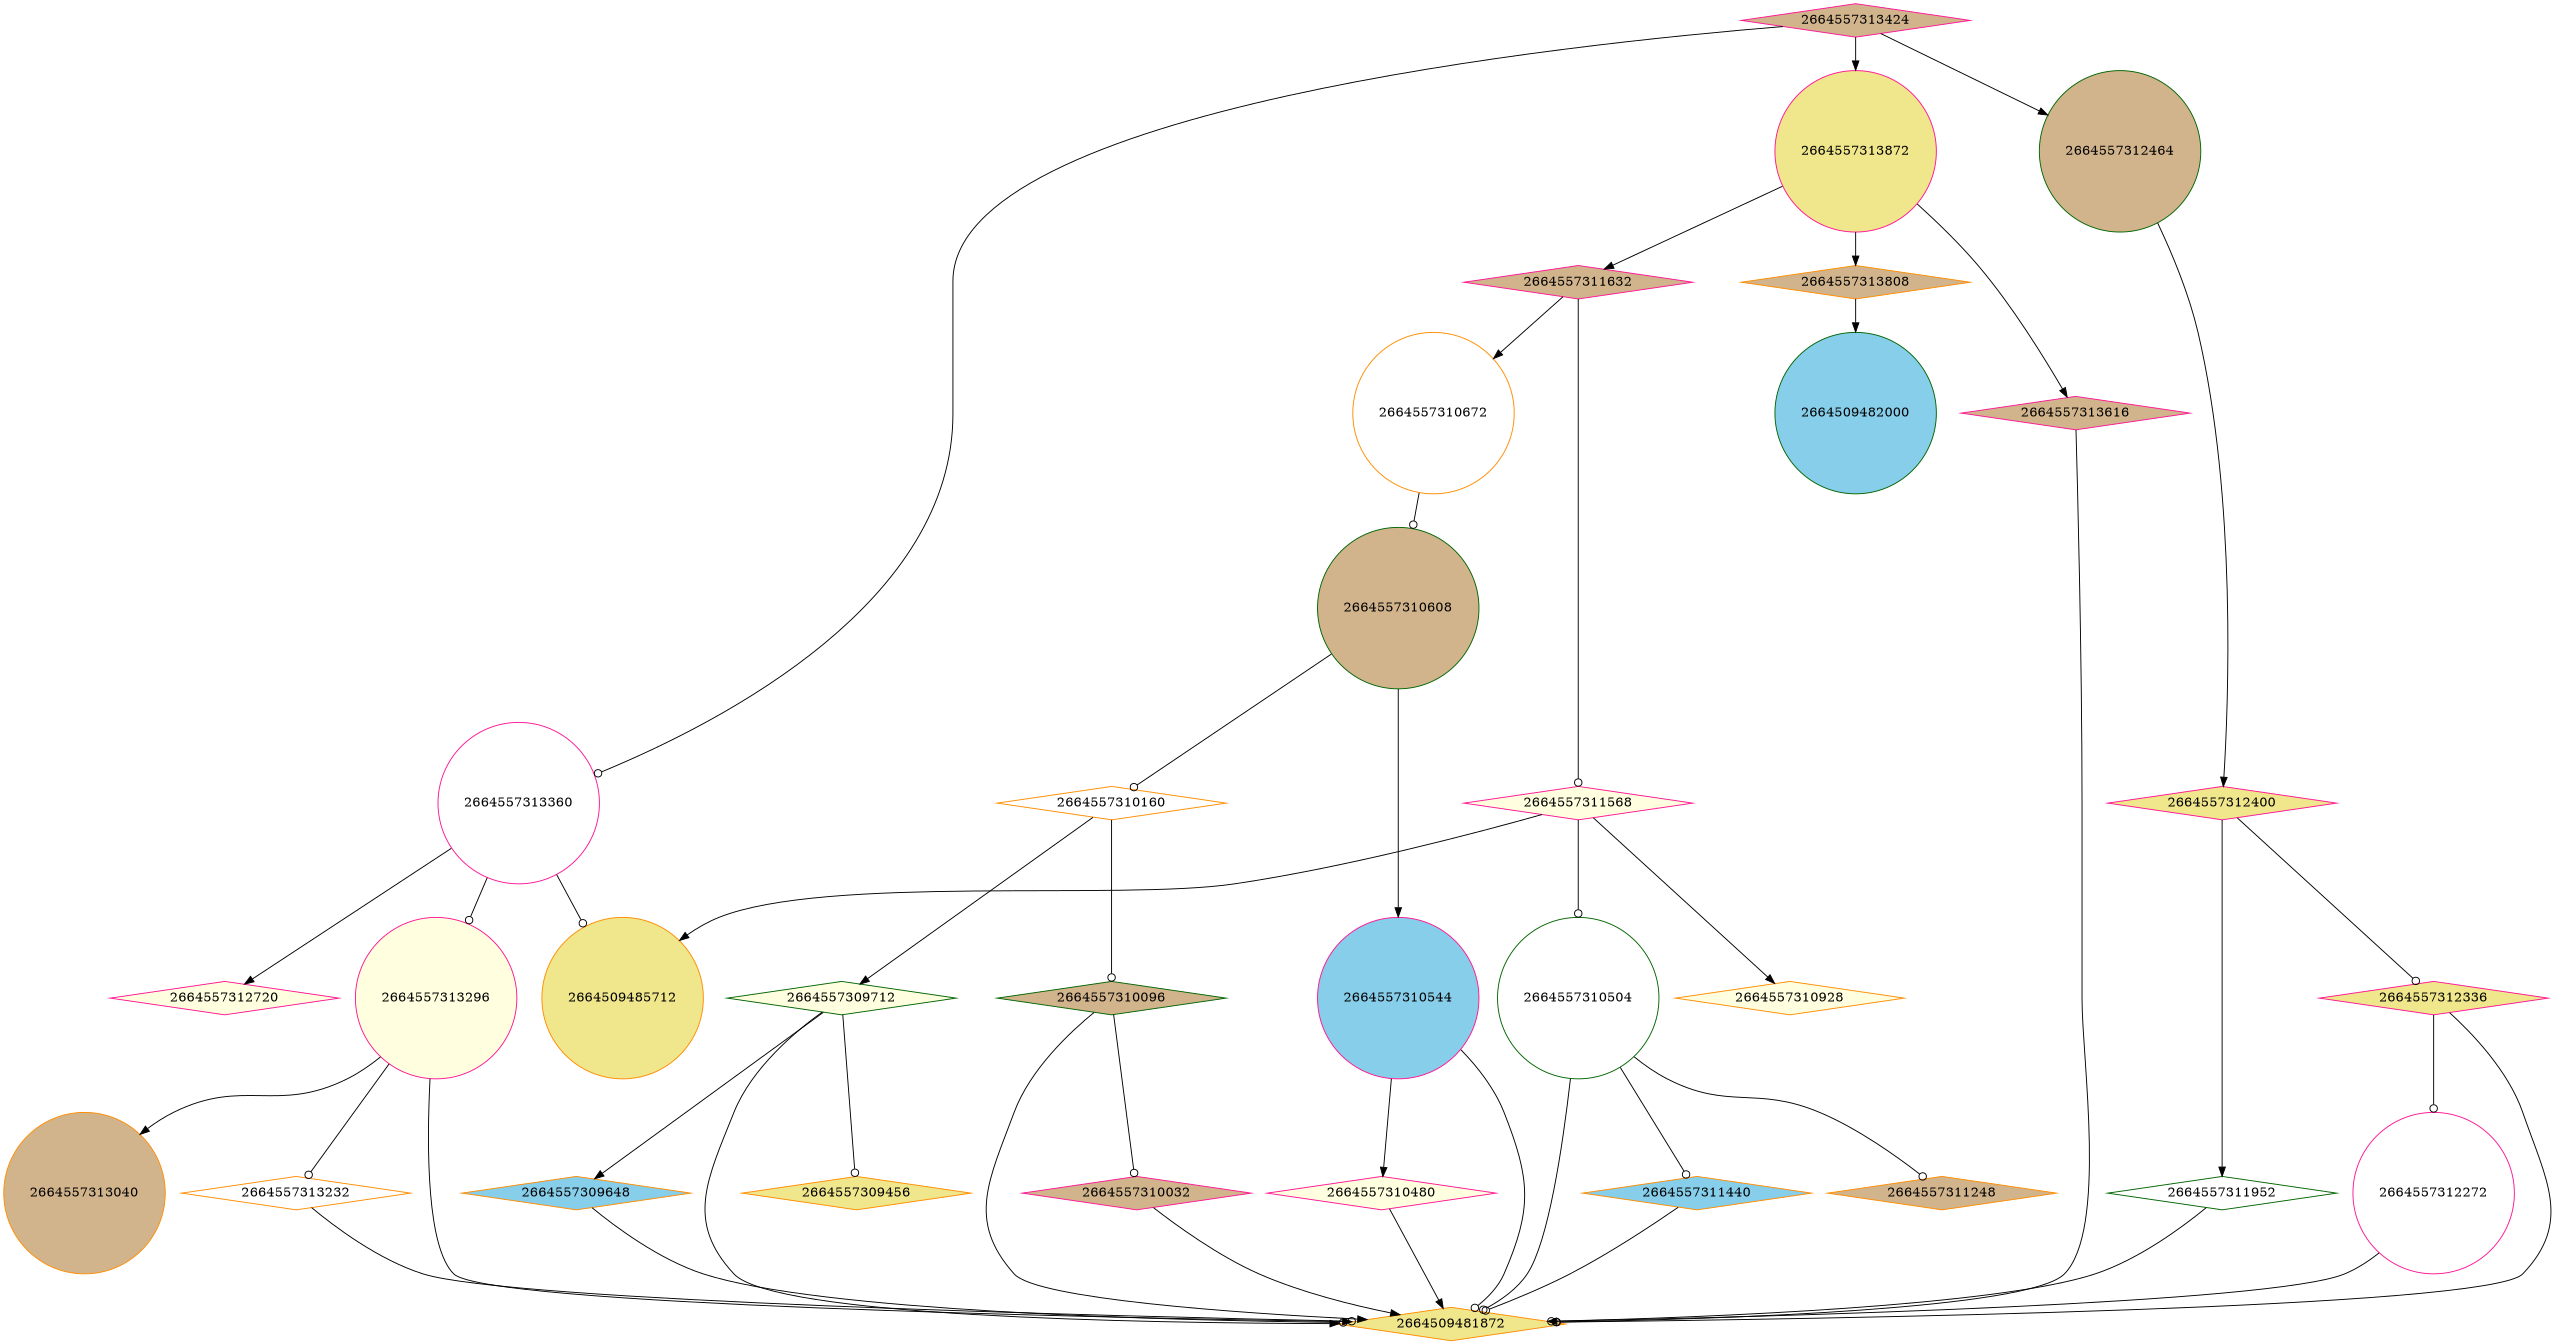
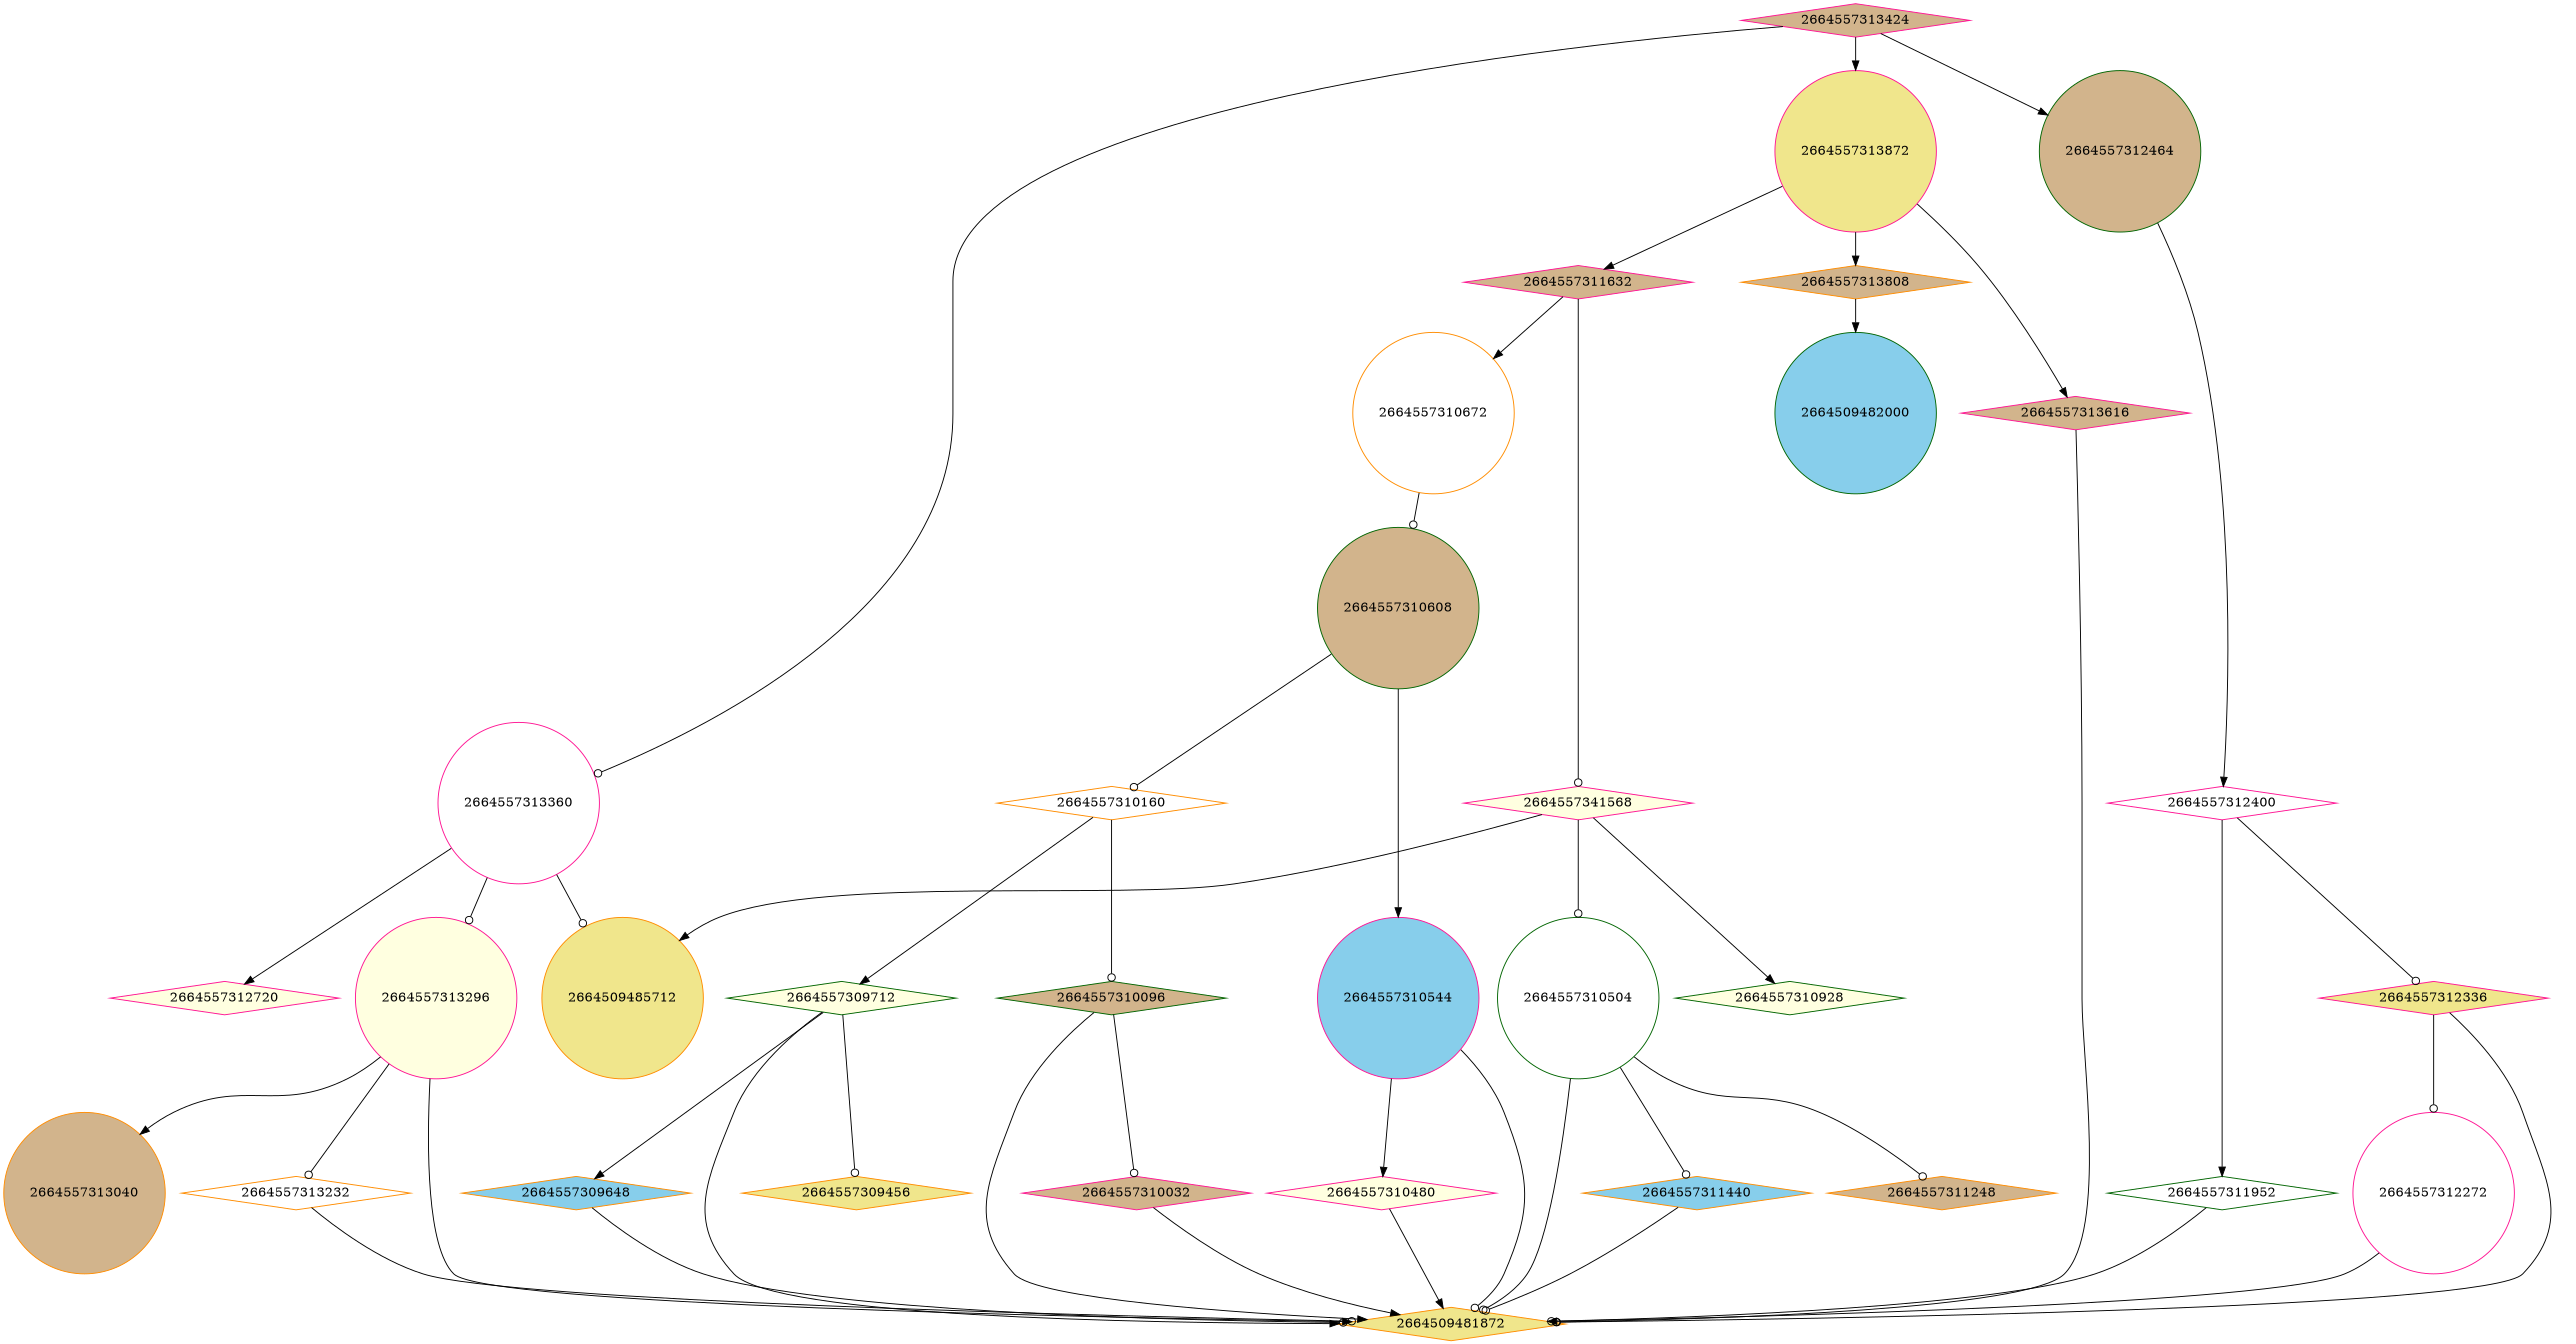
  strict digraph {
    node [color=deeppink fillcolor=tan shape=diamond style=filled type=Name]
    edge [arrowhead=odot]
    2664557309456 [color=darkorange fillcolor=khaki type=Constant]
    2664509481872 [color=darkorange fillcolor=khaki type=Load]
    n3 [color=darkgreen fillcolor=white label=2664557310504 shape=circle type=Subscript]
    2664557311440 [color=darkorange fillcolor=skyblue]
    2664557311248 [color=darkorange type=Constant]
    2664509485712 [color=darkorange fillcolor=khaki shape=circle type=Eq]
    2664557310608 [color=darkgreen shape=circle type=Call]
    2664557310544 [fillcolor=skyblue shape=circle type=Attribute]
    2664557310160 [color=darkorange fillcolor=white type=Call]
    2664557310480 [fillcolor=lightyellow]
    2664557309712 [color=darkgreen fillcolor=lightyellow type=Subscript]
    2664557310096 [color=darkgreen type=Attribute]
-   2664557312400 [fillcolor=khaki type=Call]
+   2664557312400 [fillcolor=white type=Call]
    2664557311952 [color=darkgreen fillcolor=white]
    2664557312336 [fillcolor=khaki type=Attribute]
    2664557312272 [fillcolor=white shape=circle]
    2664557313808 [color=darkorange]
    2664509482000 [color=darkgreen fillcolor=skyblue shape=circle type=Store]
    2664557313424 [type=If]
    2664557313360 [fillcolor=white shape=circle type=Compare]
    2664557312464 [color=darkgreen shape=circle type=Expr]
    2664557313872 [fillcolor=khaki shape=circle type=For]
    2664557313296 [fillcolor=lightyellow shape=circle type=Subscript]
    2664557312720 [fillcolor=lightyellow type=Constant]
    2664557311632 [type=If]
    2664557310672 [color=darkorange fillcolor=white shape=circle type=Expr]
-   2664557311568 [fillcolor=lightyellow type=Compare]
-   2664557310928 [color=darkorange fillcolor=lightyellow type=Constant]
+   2664557311568 [fillcolor=lightyellow type=Compare label=2664557341568]
+   2664557310928 [color=darkgreen fillcolor=lightyellow type=Constant]
    2664557313040 [color=darkorange shape=circle type=Constant]
    2664557313232 [color=darkorange fillcolor=white]
    2664557309648 [color=darkorange fillcolor=skyblue]
    2664557310032
    2664557313616
    n3 -> 2664509481872
    n3 -> 2664557311440
    n3 -> 2664557311248
    2664557311440 -> 2664509481872
    2664557310608 -> 2664557310544 [arrowhead=normal]
    2664557310608 -> 2664557310160
    2664557310544 -> 2664509481872
    2664557310544 -> 2664557310480 [arrowhead=normal]
    2664557310160 -> 2664557309712 [arrowhead=normal]
    2664557310160 -> 2664557310096
    2664557310480 -> 2664509481872 [arrowhead=normal]
    2664557309712 -> 2664557309456
    2664557309712 -> 2664509481872 [arrowhead=normal]
    2664557309712 -> 2664557309648 [arrowhead=normal]
    2664557310096 -> 2664509481872 [arrowhead=normal]
    2664557310096 -> 2664557310032
    2664557312400 -> 2664557311952 [arrowhead=normal]
    2664557312400 -> 2664557312336
    2664557311952 -> 2664509481872
    2664557312336 -> 2664509481872
    2664557312336 -> 2664557312272
    2664557312272 -> 2664509481872 [arrowhead=normal]
    2664557313808 -> 2664509482000 [arrowhead=normal]
    2664557313424 -> 2664557313360
    2664557313424 -> 2664557312464 [arrowhead=normal]
    2664557313424 -> 2664557313872 [arrowhead=normal]
    2664557313360 -> 2664509485712
    2664557313360 -> 2664557313296
    2664557313360 -> 2664557312720 [arrowhead=normal]
    2664557312464 -> 2664557312400 [arrowhead=normal]
    2664557313872 -> 2664557313808 [arrowhead=normal]
    2664557313872 -> 2664557311632 [arrowhead=normal]
    2664557313872 -> 2664557313616 [arrowhead=normal]
    2664557313296 -> 2664509481872 [arrowhead=normal]
    2664557313296 -> 2664557313040 [arrowhead=normal]
    2664557313296 -> 2664557313232
    2664557311632 -> 2664557310672 [arrowhead=normal]
    2664557311632 -> 2664557311568
    2664557310672 -> 2664557310608
    2664557311568 -> n3
    2664557311568 -> 2664509485712 [arrowhead=normal]
    2664557311568 -> 2664557310928 [arrowhead=normal]
    2664557313232 -> 2664509481872
    2664557309648 -> 2664509481872
    2664557310032 -> 2664509481872 [arrowhead=normal]
    2664557313616 -> 2664509481872
  }
